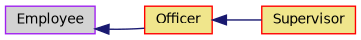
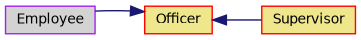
  digraph {
    rankdir=LR
    node [color=red fillcolor=khaki fontname=Helvetica fontsize=10 shape=record style=filled]
    edge [color=midnightblue dir=back fontname=Helvetica fontsize=10 labelfontname=Helvetica labelfontsize=10 style=solid]
    n1 [color=purple fillcolor=lightgrey height=0.2 label=Employee width=0.4]
    n2 [height=0.2 label=Officer width=0.4]
    n3 [height=0.2 label=Supervisor width=0.4]
-   n1 -> n2
+   n2 -> n1
    n2 -> n3
  }
